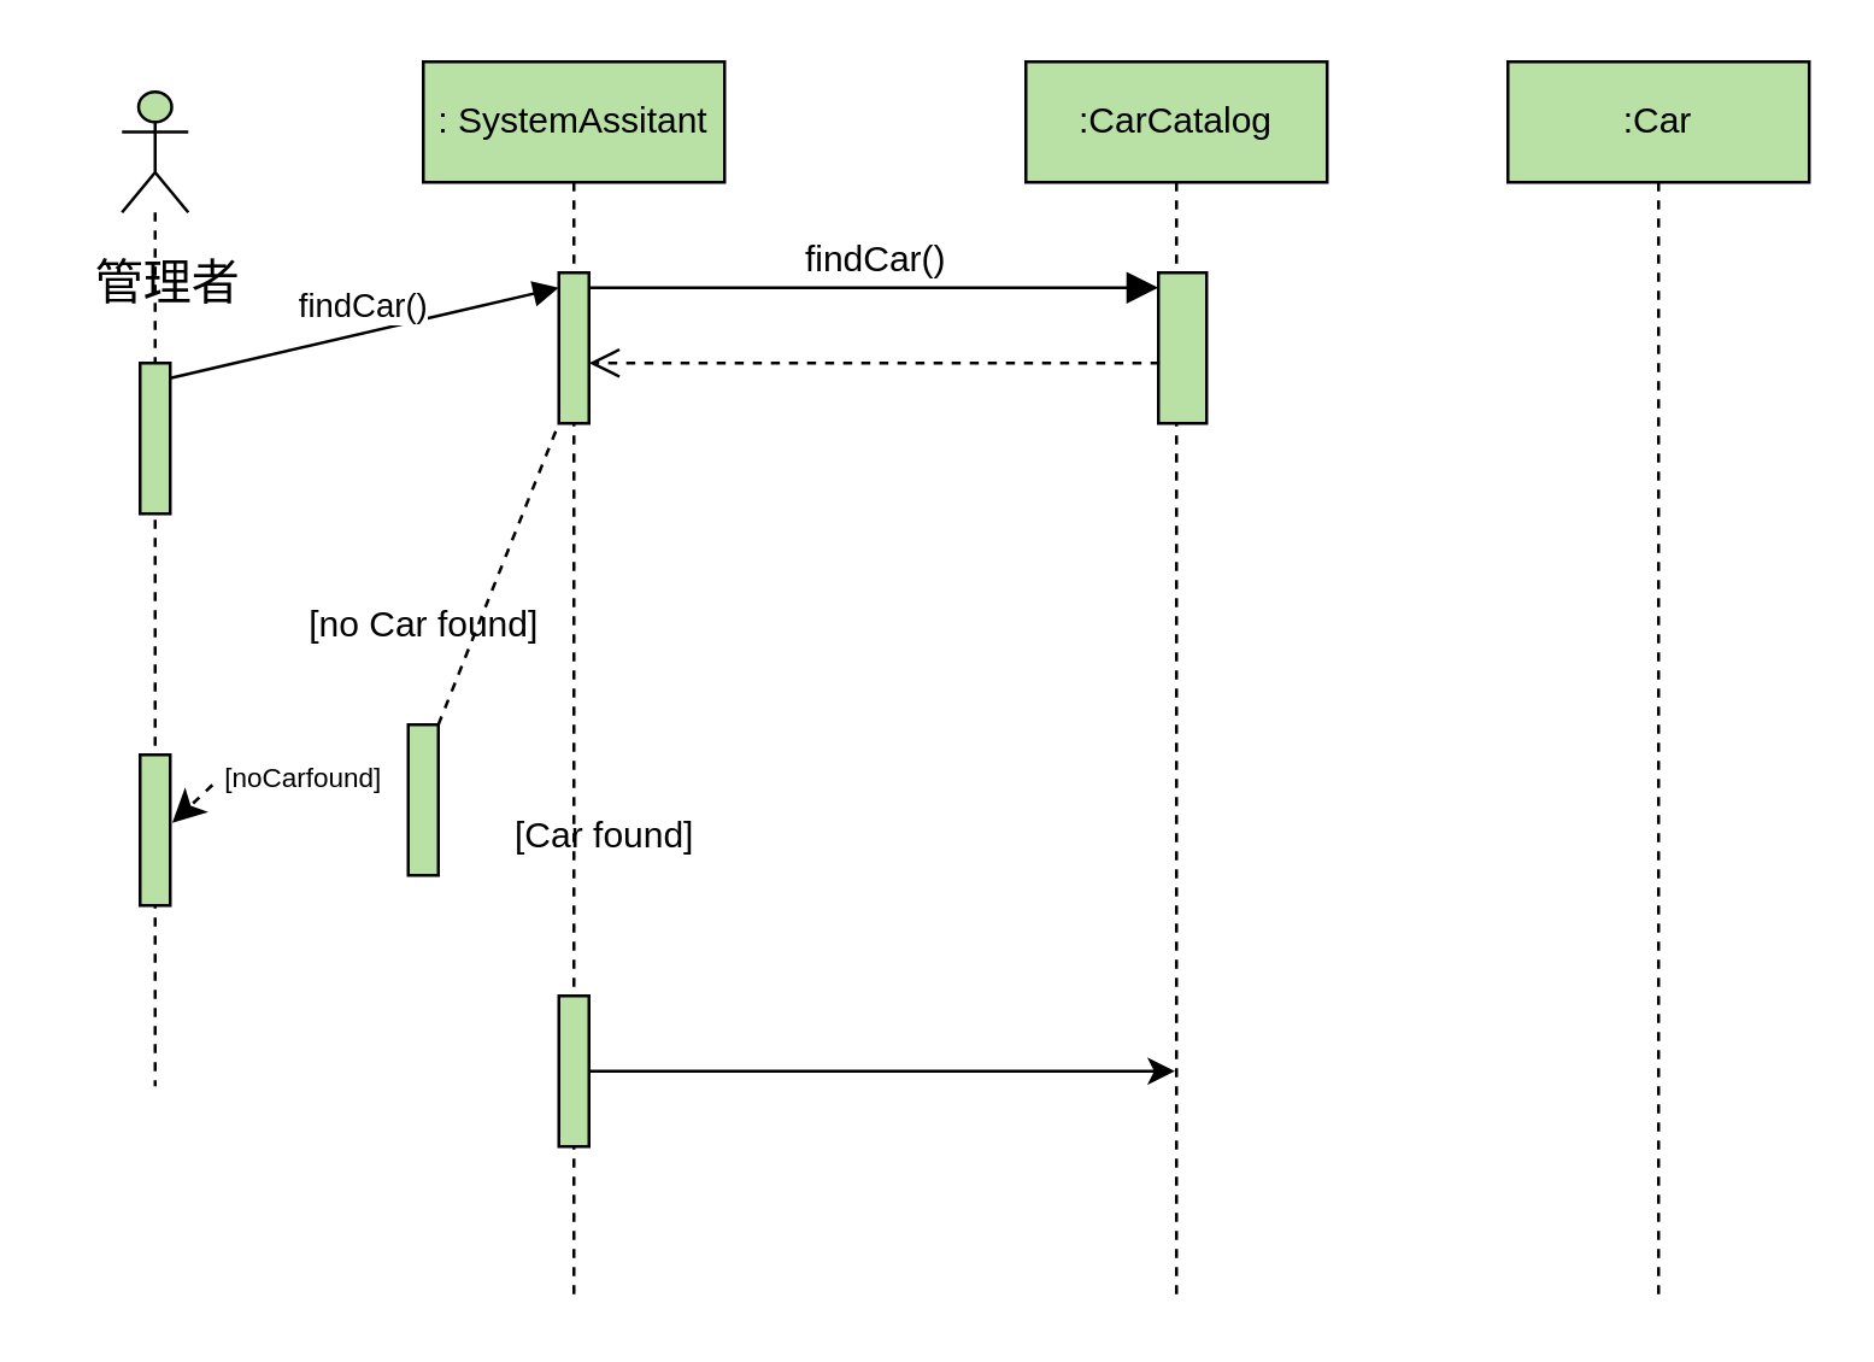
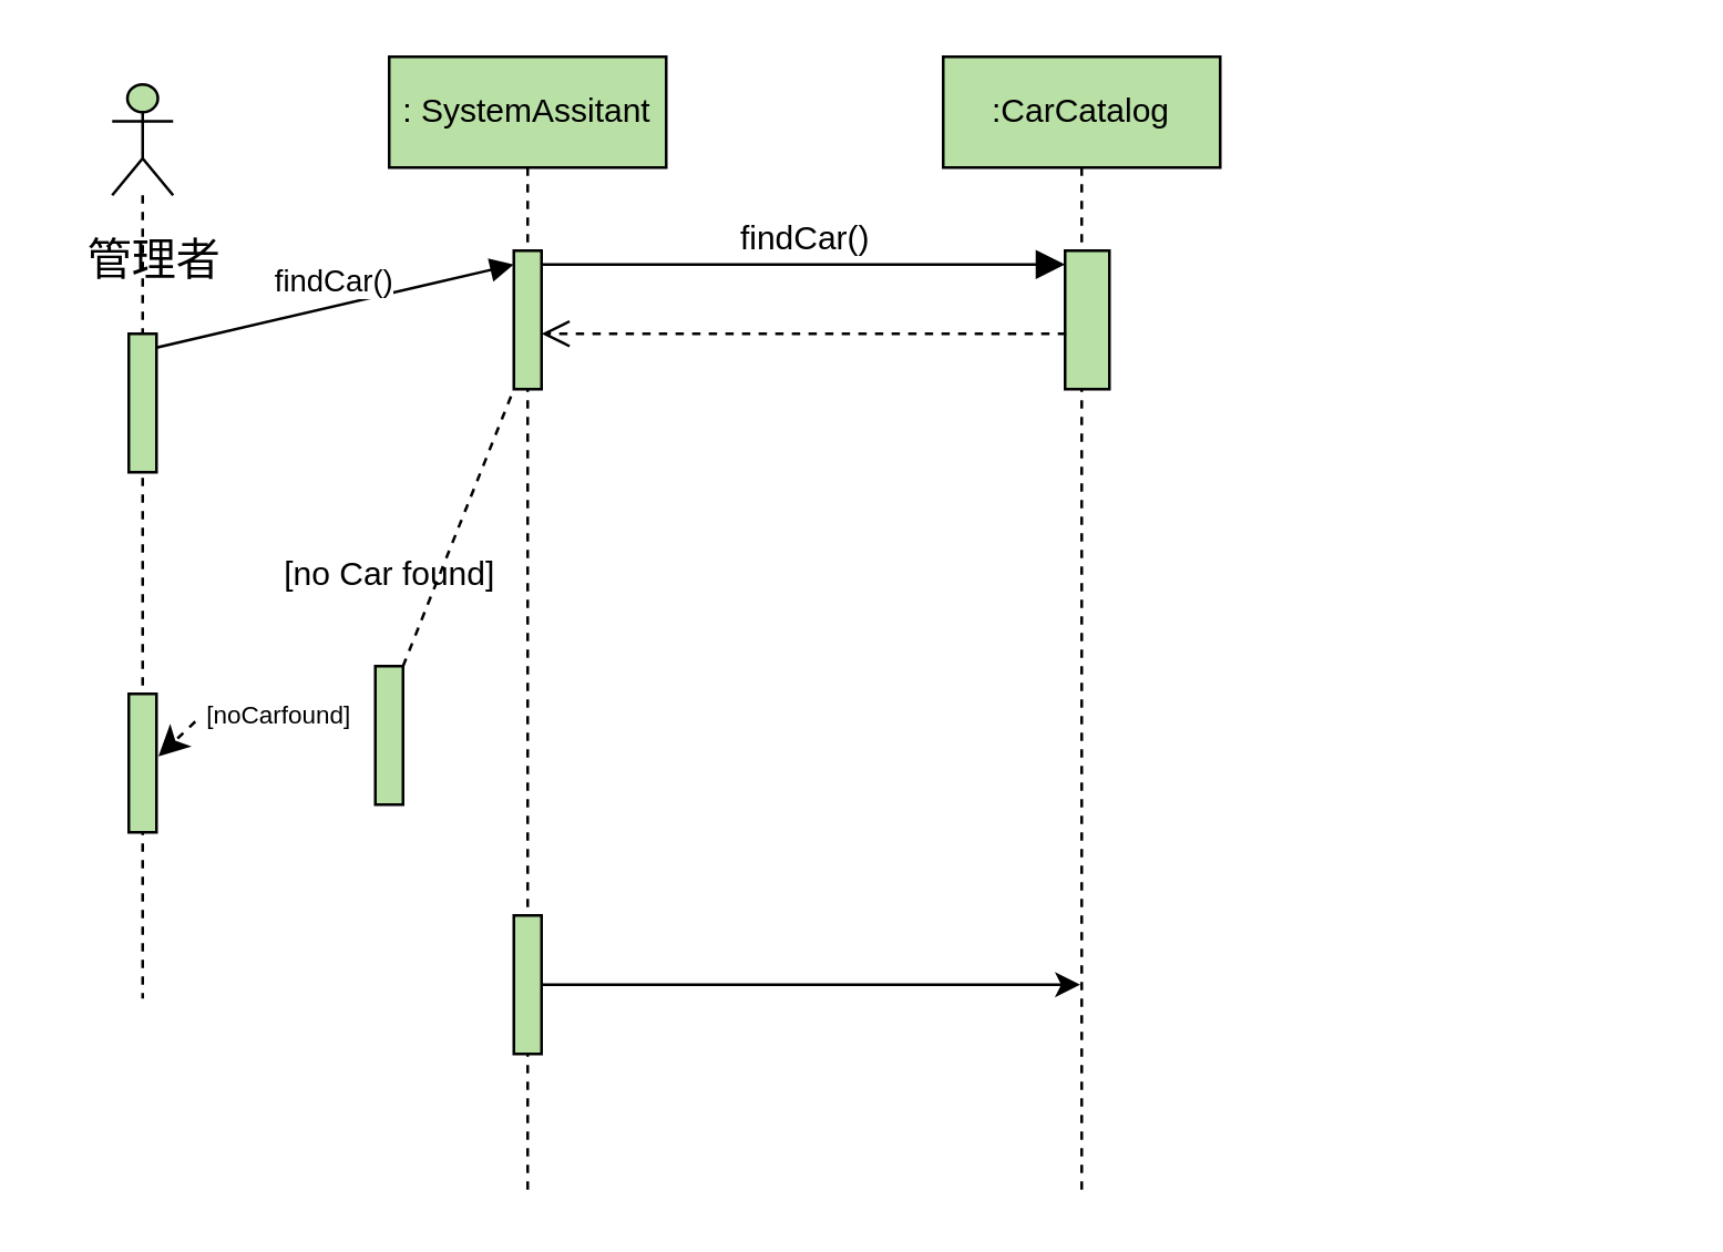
  <mxCell id="0" />
  <mxCell id="1" parent="0" />
  <mxCell id="2" value=":CarCatalog" style="shape=umlLifeline;perimeter=lifelinePerimeter;whiteSpace=wrap;html=1;container=1;dropTarget=0;collapsible=0;recursiveResize=0;outlineConnect=0;portConstraint=eastwest;newEdgeStyle={&quot;curved&quot;:0,&quot;rounded&quot;:0};fillColor=#B9E0A5;" vertex="1" parent="1"><mxGeometry x="340" y="20" width="100" height="410" as="geometry" /></mxCell>
  <mxCell id="3" value="" style="html=1;points=[[0,0,0,0,5],[0,1,0,0,-5],[1,0,0,0,5],[1,1,0,0,-5]];perimeter=orthogonalPerimeter;outlineConnect=0;targetShapes=umlLifeline;portConstraint=eastwest;newEdgeStyle={&quot;curved&quot;:0,&quot;rounded&quot;:0};fontSize=16;strokeColor=#000000;fillColor=#B9E0A5;" vertex="1" parent="2"><mxGeometry x="44" y="70" width="16" height="50" as="geometry" /></mxCell>
  <mxCell id="4" value=": SystemAssitant" style="shape=umlLifeline;perimeter=lifelinePerimeter;whiteSpace=wrap;html=1;container=1;dropTarget=0;collapsible=0;recursiveResize=0;outlineConnect=0;portConstraint=eastwest;newEdgeStyle={&quot;curved&quot;:0,&quot;rounded&quot;:0};fillColor=#B9E0A5;" vertex="1" parent="1"><mxGeometry x="140" y="20" width="100" height="410" as="geometry" /></mxCell>
  <mxCell id="5" value="" style="html=1;points=[[0,0,0,0,5],[0,1,0,0,-5],[1,0,0,0,5],[1,1,0,0,-5]];perimeter=orthogonalPerimeter;outlineConnect=0;targetShapes=umlLifeline;portConstraint=eastwest;newEdgeStyle={&quot;curved&quot;:0,&quot;rounded&quot;:0};fillColor=#B9E0A5;" vertex="1" parent="4"><mxGeometry x="45" y="70" width="10" height="50" as="geometry" /></mxCell>
  <mxCell id="6" value="" style="html=1;points=[[0,0,0,0,5],[0,1,0,0,-5],[1,0,0,0,5],[1,1,0,0,-5]];perimeter=orthogonalPerimeter;outlineConnect=0;targetShapes=umlLifeline;portConstraint=eastwest;newEdgeStyle={&quot;curved&quot;:0,&quot;rounded&quot;:0};fillColor=#B9E0A5;" vertex="1" parent="4"><mxGeometry x="45" y="310" width="10" height="50" as="geometry" /></mxCell>
  <mxCell id="7" value="" style="endArrow=classic;html=1;rounded=0;" edge="1" parent="1" source="6" target="2"><mxGeometry width="50" height="50" relative="1" as="geometry"><mxPoint x="270" y="310" as="sourcePoint" /><mxPoint x="350" y="240" as="targetPoint" /></mxGeometry></mxCell>
  <mxCell id="8" value="" style="shape=umlLifeline;perimeter=lifelinePerimeter;whiteSpace=wrap;html=1;container=1;dropTarget=0;collapsible=0;recursiveResize=0;outlineConnect=0;portConstraint=eastwest;newEdgeStyle={&quot;curved&quot;:0,&quot;rounded&quot;:0};participant=umlActor;fontSize=16;fillColor=#B9E0A5;" vertex="1" parent="1"><mxGeometry x="40" y="30" width="22" height="330" as="geometry" /></mxCell>
  <mxCell id="9" value="" style="html=1;points=[[0,0,0,0,5],[0,1,0,0,-5],[1,0,0,0,5],[1,1,0,0,-5]];perimeter=orthogonalPerimeter;outlineConnect=0;targetShapes=umlLifeline;portConstraint=eastwest;newEdgeStyle={&quot;curved&quot;:0,&quot;rounded&quot;:0};fontSize=16;fillColor=#B9E0A5;" vertex="1" parent="8"><mxGeometry x="6" y="90" width="10" height="50" as="geometry" /></mxCell>
  <mxCell id="10" value="" style="html=1;points=[[0,0,0,0,5],[0,1,0,0,-5],[1,0,0,0,5],[1,1,0,0,-5]];perimeter=orthogonalPerimeter;outlineConnect=0;targetShapes=umlLifeline;portConstraint=eastwest;newEdgeStyle={&quot;curved&quot;:0,&quot;rounded&quot;:0};fontSize=16;fillColor=#B9E0A5;" vertex="1" parent="8"><mxGeometry x="6" y="220" width="10" height="50" as="geometry" /></mxCell>
  <mxCell id="11" value="findCar()" style="html=1;verticalAlign=bottom;startArrow=none;endArrow=block;startSize=8;curved=0;rounded=0;entryX=0;entryY=0;entryDx=0;entryDy=5;startFill=0;exitX=1;exitY=0;exitDx=0;exitDy=5;exitPerimeter=0;" edge="1" parent="1" source="9" target="5"><mxGeometry relative="1" as="geometry"><mxPoint x="60" y="145" as="sourcePoint" /></mxGeometry></mxCell>
  <mxCell id="12" value="" style="endArrow=classic;html=1;rounded=0;fontSize=12;startSize=8;endSize=8;curved=1;entryX=1.067;entryY=0.453;entryDx=0;entryDy=0;entryPerimeter=0;dashed=1;" edge="1" parent="1" target="10"><mxGeometry width="50" height="50" relative="1" as="geometry"><mxPoint x="70" y="260" as="sourcePoint" /><mxPoint x="80" y="320" as="targetPoint" /></mxGeometry></mxCell>
  <mxCell id="13" value="" style="html=1;points=[[0,0,0,0,5],[0,1,0,0,-5],[1,0,0,0,5],[1,1,0,0,-5]];perimeter=orthogonalPerimeter;outlineConnect=0;targetShapes=umlLifeline;portConstraint=eastwest;newEdgeStyle={&quot;curved&quot;:0,&quot;rounded&quot;:0};fontSize=16;fillColor=#B9E0A5;" vertex="1" parent="1"><mxGeometry x="135" y="240" width="10" height="50" as="geometry" /></mxCell>
  <mxCell id="14" value="" style="endArrow=none;dashed=1;html=1;rounded=0;fontSize=12;startSize=8;endSize=8;curved=1;" edge="1" parent="1" source="13" target="5"><mxGeometry width="50" height="50" relative="1" as="geometry"><mxPoint x="125" y="240" as="sourcePoint" /><mxPoint x="320" y="250" as="targetPoint" /></mxGeometry></mxCell>
  <mxCell id="15" value="&lt;font style=&quot;font-size: 12px;&quot;&gt;[no Car found]&lt;/font&gt;" style="text;html=1;align=center;verticalAlign=middle;resizable=0;points=[];autosize=1;strokeColor=none;fillColor=none;fontSize=16;" vertex="1" parent="1"><mxGeometry x="90" y="190" width="100" height="30" as="geometry" /></mxCell>
  <mxCell id="16" value="&lt;font style=&quot;font-size: 9px;&quot;&gt;[noCarfound]&lt;/font&gt;" style="text;html=1;align=center;verticalAlign=middle;resizable=0;points=[];autosize=1;strokeColor=none;fillColor=none;fontSize=16;" vertex="1" parent="1"><mxGeometry x="60" y="240" width="80" height="30" as="geometry" /></mxCell>
- <mxCell id="17" value="&lt;font style=&quot;font-size: 12px;&quot;&gt;[Car found]&lt;/font&gt;" style="text;html=1;align=center;verticalAlign=middle;resizable=0;points=[];autosize=1;strokeColor=none;fillColor=none;fontSize=16;" vertex="1" parent="1"><mxGeometry x="160" y="260" width="80" height="30" as="geometry" /></mxCell>
- <mxCell id="18" value=":Car" style="shape=umlLifeline;perimeter=lifelinePerimeter;whiteSpace=wrap;html=1;container=1;dropTarget=0;collapsible=0;recursiveResize=0;outlineConnect=0;portConstraint=eastwest;newEdgeStyle={&quot;curved&quot;:0,&quot;rounded&quot;:0};fillColor=#B9E0A5;" vertex="1" parent="1"><mxGeometry x="500" y="20" width="100" height="410" as="geometry" /></mxCell>
  <mxCell id="19" value="findCar()" style="html=1;verticalAlign=bottom;endArrow=block;curved=0;rounded=0;entryX=0;entryY=0;entryDx=0;entryDy=5;fontSize=12;startSize=8;endSize=8;" edge="1" parent="1" source="5" target="3"><mxGeometry relative="1" as="geometry"><mxPoint x="240" y="115" as="sourcePoint" /></mxGeometry></mxCell>
  <mxCell id="20" value="" style="html=1;verticalAlign=bottom;endArrow=open;dashed=1;endSize=8;curved=0;rounded=0;fontSize=12;" edge="1" parent="1" target="5"><mxGeometry relative="1" as="geometry"><mxPoint x="200" y="120" as="targetPoint" /><Array as="points"><mxPoint x="320.37" y="120" /></Array><mxPoint x="384.37" y="120" as="sourcePoint" /></mxGeometry></mxCell>
  <mxCell id="21" value="管理者" style="text;html=1;align=center;verticalAlign=middle;resizable=0;points=[];autosize=1;strokeColor=none;fillColor=none;fontSize=16;" vertex="1" parent="1"><mxGeometry x="20" y="78" width="70" height="30" as="geometry" /></mxCell>
